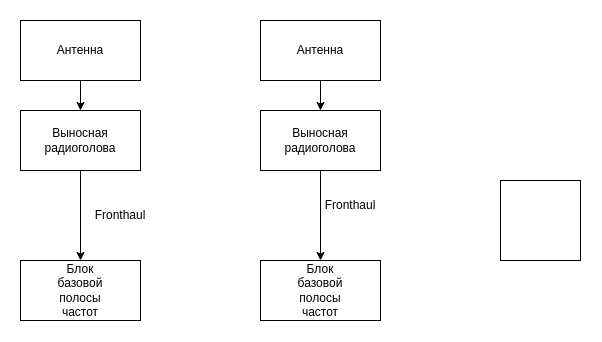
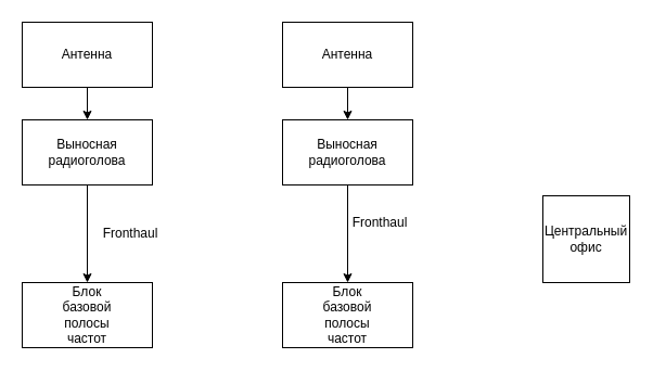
  <mxCell id="0" />
  <mxCell id="1" parent="0" />
  <mxCell id="2" style="edgeStyle=orthogonalEdgeStyle;rounded=0;orthogonalLoop=1;jettySize=auto;html=1;exitX=0.5;exitY=1;exitDx=0;exitDy=0;entryX=0.5;entryY=0;entryDx=0;entryDy=0;" edge="1" parent="1" source="3" target="6"><mxGeometry relative="1" as="geometry" /></mxCell>
  <mxCell id="3" value="" style="rounded=0;whiteSpace=wrap;html=1;" vertex="1" parent="1"><mxGeometry x="20" y="20" width="120" height="60" as="geometry" /></mxCell>
  <mxCell id="4" value="Антенна" style="text;html=1;align=center;verticalAlign=middle;whiteSpace=wrap;rounded=0;" vertex="1" parent="1"><mxGeometry x="50" y="35" width="60" height="30" as="geometry" /></mxCell>
  <mxCell id="5" style="edgeStyle=orthogonalEdgeStyle;rounded=0;orthogonalLoop=1;jettySize=auto;html=1;exitX=0.5;exitY=1;exitDx=0;exitDy=0;entryX=0.5;entryY=0;entryDx=0;entryDy=0;" edge="1" parent="1" source="6" target="8"><mxGeometry relative="1" as="geometry" /></mxCell>
  <mxCell id="6" value="" style="rounded=0;whiteSpace=wrap;html=1;" vertex="1" parent="1"><mxGeometry x="20" y="110" width="120" height="60" as="geometry" /></mxCell>
  <mxCell id="7" value="Выносная радиоголова" style="text;html=1;align=center;verticalAlign=middle;whiteSpace=wrap;rounded=0;" vertex="1" parent="1"><mxGeometry x="50" y="125" width="60" height="30" as="geometry" /></mxCell>
  <mxCell id="8" value="" style="rounded=0;whiteSpace=wrap;html=1;" vertex="1" parent="1"><mxGeometry x="20" y="260" width="120" height="60" as="geometry" /></mxCell>
  <mxCell id="9" value="Блок базовой полосы частот" style="text;html=1;align=center;verticalAlign=middle;whiteSpace=wrap;rounded=0;" vertex="1" parent="1"><mxGeometry x="50" y="275" width="60" height="30" as="geometry" /></mxCell>
  <mxCell id="10" style="edgeStyle=orthogonalEdgeStyle;rounded=0;orthogonalLoop=1;jettySize=auto;html=1;exitX=0.5;exitY=1;exitDx=0;exitDy=0;entryX=0.5;entryY=0;entryDx=0;entryDy=0;" edge="1" parent="1" source="11" target="14"><mxGeometry relative="1" as="geometry" /></mxCell>
  <mxCell id="11" value="" style="rounded=0;whiteSpace=wrap;html=1;" vertex="1" parent="1"><mxGeometry x="260" y="20" width="120" height="60" as="geometry" /></mxCell>
  <mxCell id="12" value="Антенна" style="text;html=1;align=center;verticalAlign=middle;whiteSpace=wrap;rounded=0;" vertex="1" parent="1"><mxGeometry x="290" y="35" width="60" height="30" as="geometry" /></mxCell>
  <mxCell id="13" style="edgeStyle=orthogonalEdgeStyle;rounded=0;orthogonalLoop=1;jettySize=auto;html=1;exitX=0.5;exitY=1;exitDx=0;exitDy=0;entryX=0.5;entryY=0;entryDx=0;entryDy=0;" edge="1" parent="1" source="14" target="16"><mxGeometry relative="1" as="geometry" /></mxCell>
  <mxCell id="14" value="" style="rounded=0;whiteSpace=wrap;html=1;" vertex="1" parent="1"><mxGeometry x="260" y="110" width="120" height="60" as="geometry" /></mxCell>
  <mxCell id="15" value="Выносная радиоголова" style="text;html=1;align=center;verticalAlign=middle;whiteSpace=wrap;rounded=0;" vertex="1" parent="1"><mxGeometry x="290" y="125" width="60" height="30" as="geometry" /></mxCell>
  <mxCell id="16" value="" style="rounded=0;whiteSpace=wrap;html=1;" vertex="1" parent="1"><mxGeometry x="260" y="260" width="120" height="60" as="geometry" /></mxCell>
  <mxCell id="17" value="Блок базовой полосы частот" style="text;html=1;align=center;verticalAlign=middle;whiteSpace=wrap;rounded=0;" vertex="1" parent="1"><mxGeometry x="290" y="275" width="60" height="30" as="geometry" /></mxCell>
  <mxCell id="18" value="Fronthaul" style="text;html=1;align=center;verticalAlign=middle;whiteSpace=wrap;rounded=0;" vertex="1" parent="1"><mxGeometry x="90" y="200" width="60" height="30" as="geometry" /></mxCell>
  <mxCell id="19" value="Fronthaul" style="text;html=1;align=center;verticalAlign=middle;whiteSpace=wrap;rounded=0;" vertex="1" parent="1"><mxGeometry x="320" y="190" width="60" height="30" as="geometry" /></mxCell>
  <mxCell id="20" value="" style="whiteSpace=wrap;html=1;aspect=fixed;" vertex="1" parent="1"><mxGeometry x="500" y="180" width="80" height="80" as="geometry" /></mxCell>
+ <mxCell id="21" value="Центральный офис" style="text;html=1;align=center;verticalAlign=middle;whiteSpace=wrap;rounded=0;" vertex="1" parent="1"><mxGeometry x="510" y="205" width="60" height="30" as="geometry" /></mxCell>
